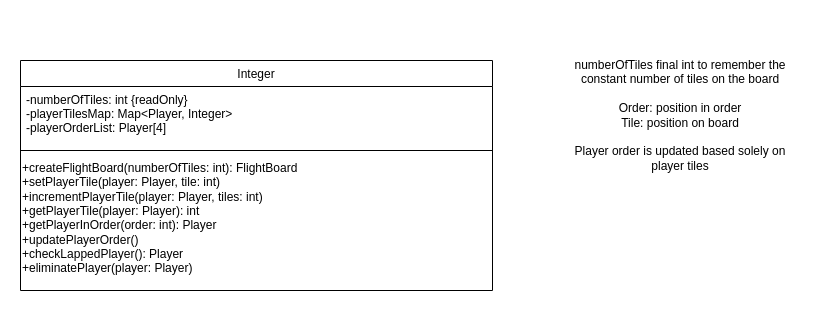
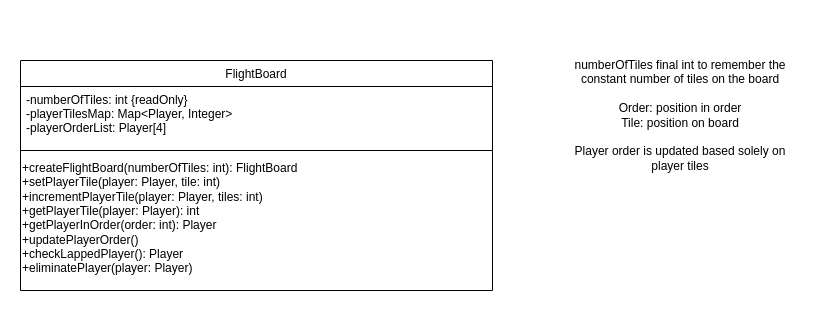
  <mxCell id="0" />
  <mxCell id="1" parent="0" />
- <mxCell id="2" value="Integer" style="swimlane;fontStyle=0;align=center;verticalAlign=top;childLayout=stackLayout;horizontal=1;startSize=26;horizontalStack=0;resizeParent=1;resizeLast=0;collapsible=1;marginBottom=0;rounded=0;shadow=0;strokeWidth=1;" parent="1" vertex="1"><mxGeometry x="20" y="60" width="472" height="230" as="geometry"><mxRectangle x="-2" y="180" width="160" height="26" as="alternateBounds" /></mxGeometry></mxCell>
+ <mxCell id="2" value="FlightBoard" style="swimlane;fontStyle=0;align=center;verticalAlign=top;childLayout=stackLayout;horizontal=1;startSize=26;horizontalStack=0;resizeParent=1;resizeLast=0;collapsible=1;marginBottom=0;rounded=0;shadow=0;strokeWidth=1;" parent="1" vertex="1"><mxGeometry x="20" y="60" width="472" height="230" as="geometry"><mxRectangle x="-2" y="180" width="160" height="26" as="alternateBounds" /></mxGeometry></mxCell>
  <mxCell id="3" value="-numberOfTiles: int {readOnly}&#10;-playerTilesMap: Map&lt;Player, Integer&gt;&#10;-playerOrderList: Player[4]" style="text;align=left;verticalAlign=top;spacingLeft=4;spacingRight=4;overflow=hidden;rotatable=0;points=[[0,0.5],[1,0.5]];portConstraint=eastwest;rounded=0;shadow=0;html=0;" parent="2" vertex="1"><mxGeometry y="26" width="472" height="54" as="geometry" /></mxCell>
  <mxCell id="4" value="" style="line;html=1;strokeWidth=1;align=left;verticalAlign=middle;spacingTop=-1;spacingLeft=3;spacingRight=3;rotatable=0;labelPosition=right;points=[];portConstraint=eastwest;" parent="2" vertex="1"><mxGeometry y="80" width="472" height="20" as="geometry" /></mxCell>
  <mxCell id="5" value="+createFlightBoard(numberOfTiles: int): FlightBoard&lt;div&gt;+setPlayerTile(player: Player, tile: int)&lt;/div&gt;&lt;div&gt;+incrementPlayerTile(player: Player, tiles: int)&lt;/div&gt;&lt;div&gt;+getPlayerTile(player: Player): int&lt;br&gt;&lt;div&gt;&lt;div&gt;+getPlayerInOrder(order: int): Player&lt;/div&gt;&lt;div&gt;+updatePlayerOrder()&lt;/div&gt;&lt;div&gt;+checkLappedPlayer(): Player&lt;/div&gt;&lt;/div&gt;&lt;div&gt;+eliminatePlayer(player: Player)&lt;/div&gt;&lt;div&gt;&lt;br&gt;&lt;/div&gt;&lt;/div&gt;" style="text;html=1;align=left;verticalAlign=middle;whiteSpace=wrap;rounded=0;" vertex="1" parent="2"><mxGeometry y="100" width="472" height="130" as="geometry" /></mxCell>
  <mxCell id="6" value="numberOfTiles final int to remember the constant number of tiles on the board&lt;div&gt;&lt;br&gt;&lt;/div&gt;&lt;div&gt;Order: position in order&lt;/div&gt;&lt;div&gt;Tile: position on board&lt;/div&gt;&lt;div&gt;&lt;br&gt;&lt;/div&gt;&lt;div&gt;Player order is updated based solely on player tiles&lt;/div&gt;" style="text;html=1;align=center;verticalAlign=middle;whiteSpace=wrap;rounded=0;" vertex="1" parent="1"><mxGeometry x="560" y="20" width="240" height="190" as="geometry" /></mxCell>
